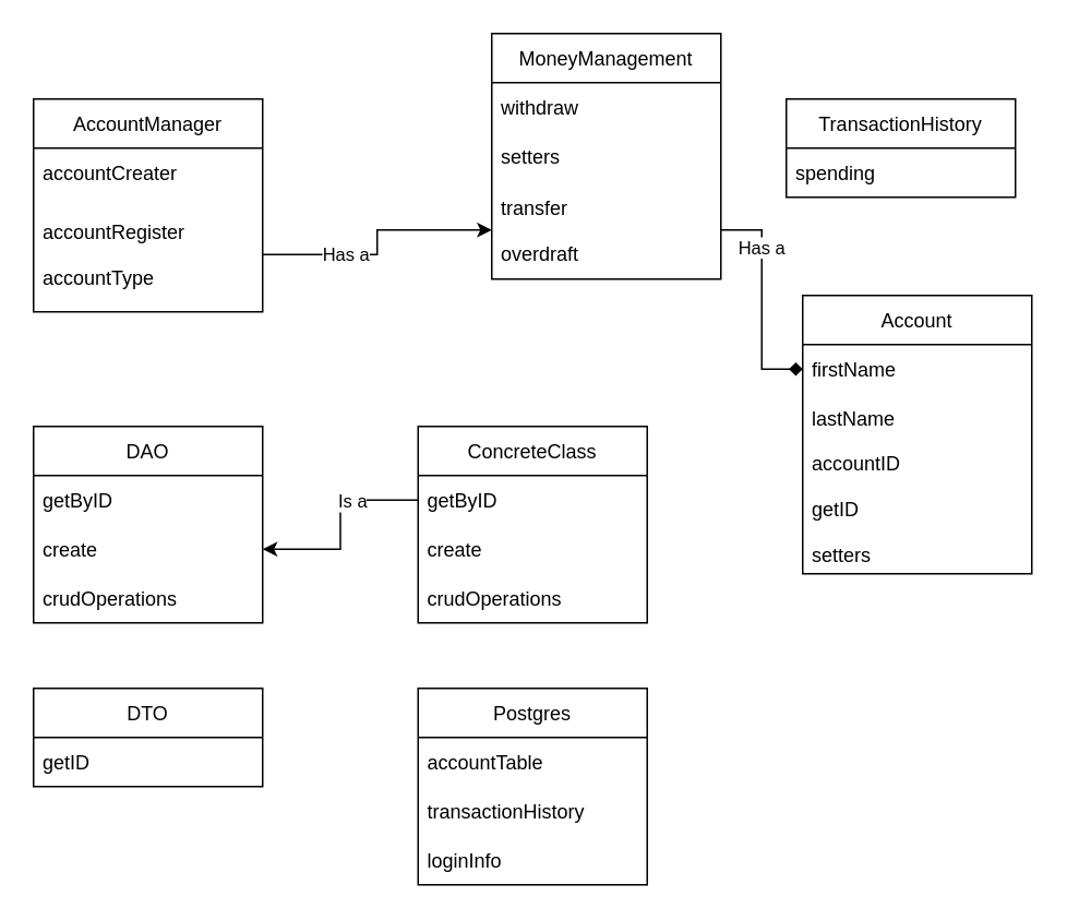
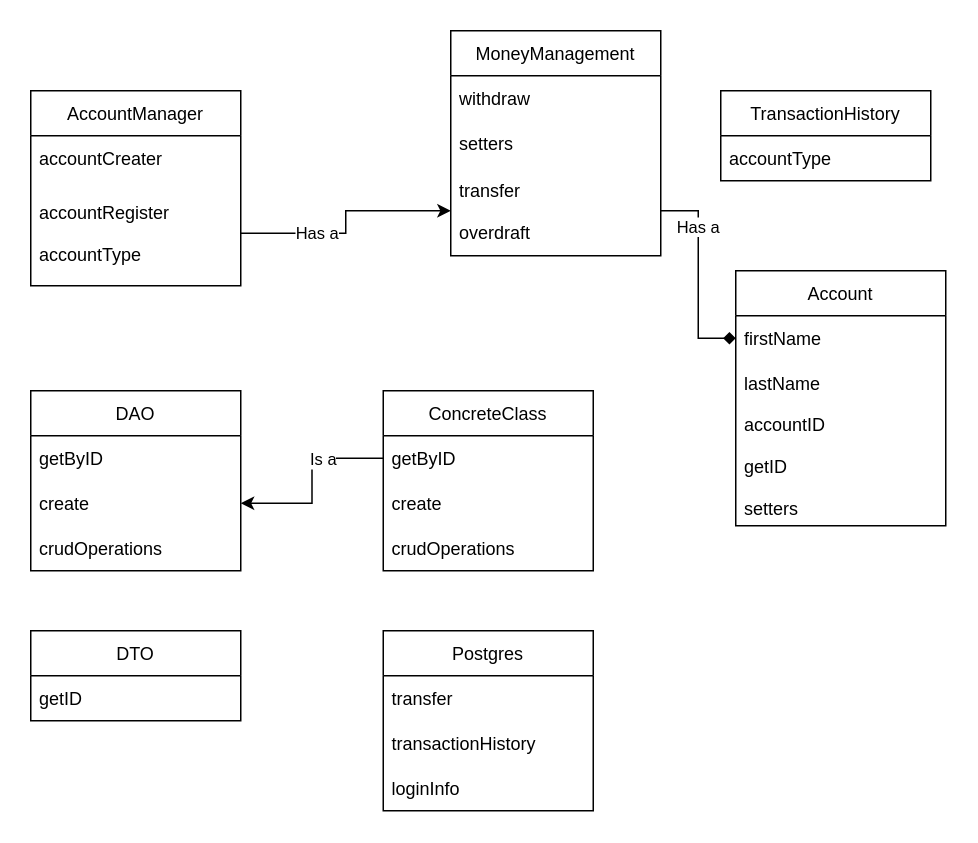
  <mxCell id="0" />
  <mxCell id="1" parent="0" />
  <mxCell id="2" value="AccountManager" style="swimlane;fontStyle=0;childLayout=stackLayout;horizontal=1;startSize=30;horizontalStack=0;resizeParent=1;resizeParentMax=0;resizeLast=0;collapsible=1;marginBottom=0;" vertex="1" parent="1"><mxGeometry x="20" y="60" width="140" height="130" as="geometry" /></mxCell>
  <mxCell id="3" value="accountCreater" style="text;strokeColor=none;fillColor=none;align=left;verticalAlign=middle;spacingLeft=4;spacingRight=4;overflow=hidden;points=[[0,0.5],[1,0.5]];portConstraint=eastwest;rotatable=0;" vertex="1" parent="2"><mxGeometry y="30" width="140" height="30" as="geometry" /></mxCell>
  <mxCell id="4" value="accountRegister&#10;&#10;accountType" style="text;strokeColor=none;fillColor=none;align=left;verticalAlign=middle;spacingLeft=4;spacingRight=4;overflow=hidden;points=[[0,0.5],[1,0.5]];portConstraint=eastwest;rotatable=0;" vertex="1" parent="2"><mxGeometry y="60" width="140" height="70" as="geometry" /></mxCell>
  <mxCell id="5" value="MoneyManagement" style="swimlane;fontStyle=0;childLayout=stackLayout;horizontal=1;startSize=30;horizontalStack=0;resizeParent=1;resizeParentMax=0;resizeLast=0;collapsible=1;marginBottom=0;" vertex="1" parent="1"><mxGeometry x="300" y="20" width="140" height="150" as="geometry" /></mxCell>
  <mxCell id="6" value="withdraw" style="text;strokeColor=none;fillColor=none;align=left;verticalAlign=middle;spacingLeft=4;spacingRight=4;overflow=hidden;points=[[0,0.5],[1,0.5]];portConstraint=eastwest;rotatable=0;" vertex="1" parent="5"><mxGeometry y="30" width="140" height="30" as="geometry" /></mxCell>
  <mxCell id="7" value="setters" style="text;strokeColor=none;fillColor=none;align=left;verticalAlign=middle;spacingLeft=4;spacingRight=4;overflow=hidden;points=[[0,0.5],[1,0.5]];portConstraint=eastwest;rotatable=0;" vertex="1" parent="5"><mxGeometry y="60" width="140" height="30" as="geometry" /></mxCell>
  <mxCell id="8" value="transfer&#10;&#10;overdraft" style="text;strokeColor=none;fillColor=none;align=left;verticalAlign=middle;spacingLeft=4;spacingRight=4;overflow=hidden;points=[[0,0.5],[1,0.5]];portConstraint=eastwest;rotatable=0;" vertex="1" parent="5"><mxGeometry y="90" width="140" height="60" as="geometry" /></mxCell>
  <mxCell id="9" value="TransactionHistory" style="swimlane;fontStyle=0;childLayout=stackLayout;horizontal=1;startSize=30;horizontalStack=0;resizeParent=1;resizeParentMax=0;resizeLast=0;collapsible=1;marginBottom=0;" vertex="1" parent="1"><mxGeometry x="480" y="60" width="140" height="60" as="geometry" /></mxCell>
- <mxCell id="10" value="spending" style="text;strokeColor=none;fillColor=none;align=left;verticalAlign=middle;spacingLeft=4;spacingRight=4;overflow=hidden;points=[[0,0.5],[1,0.5]];portConstraint=eastwest;rotatable=0;" vertex="1" parent="9"><mxGeometry y="30" width="140" height="30" as="geometry" /></mxCell>
+ <mxCell id="10" value="accountType" style="text;strokeColor=none;fillColor=none;align=left;verticalAlign=middle;spacingLeft=4;spacingRight=4;overflow=hidden;points=[[0,0.5],[1,0.5]];portConstraint=eastwest;rotatable=0;" vertex="1" parent="9"><mxGeometry y="30" width="140" height="30" as="geometry" /></mxCell>
  <mxCell id="11" value="" style="edgeStyle=orthogonalEdgeStyle;rounded=0;orthogonalLoop=1;jettySize=auto;html=1;" edge="1" parent="1" source="4" target="8"><mxGeometry relative="1" as="geometry" /></mxCell>
  <mxCell id="12" value="Has a" style="edgeLabel;html=1;align=center;verticalAlign=middle;resizable=0;points=[];" vertex="1" connectable="0" parent="11"><mxGeometry x="-0.35" y="1" relative="1" as="geometry"><mxPoint as="offset" /></mxGeometry></mxCell>
  <mxCell id="13" value="DAO" style="swimlane;fontStyle=0;childLayout=stackLayout;horizontal=1;startSize=30;horizontalStack=0;resizeParent=1;resizeParentMax=0;resizeLast=0;collapsible=1;marginBottom=0;" vertex="1" parent="1"><mxGeometry x="20" y="260" width="140" height="120" as="geometry" /></mxCell>
  <mxCell id="14" value="getByID" style="text;strokeColor=none;fillColor=none;align=left;verticalAlign=middle;spacingLeft=4;spacingRight=4;overflow=hidden;points=[[0,0.5],[1,0.5]];portConstraint=eastwest;rotatable=0;" vertex="1" parent="13"><mxGeometry y="30" width="140" height="30" as="geometry" /></mxCell>
  <mxCell id="15" value="create" style="text;strokeColor=none;fillColor=none;align=left;verticalAlign=middle;spacingLeft=4;spacingRight=4;overflow=hidden;points=[[0,0.5],[1,0.5]];portConstraint=eastwest;rotatable=0;" vertex="1" parent="13"><mxGeometry y="60" width="140" height="30" as="geometry" /></mxCell>
  <mxCell id="16" value="crudOperations" style="text;strokeColor=none;fillColor=none;align=left;verticalAlign=middle;spacingLeft=4;spacingRight=4;overflow=hidden;points=[[0,0.5],[1,0.5]];portConstraint=eastwest;rotatable=0;" vertex="1" parent="13"><mxGeometry y="90" width="140" height="30" as="geometry" /></mxCell>
  <mxCell id="17" value="ConcreteClass" style="swimlane;fontStyle=0;childLayout=stackLayout;horizontal=1;startSize=30;horizontalStack=0;resizeParent=1;resizeParentMax=0;resizeLast=0;collapsible=1;marginBottom=0;" vertex="1" parent="1"><mxGeometry x="255" y="260" width="140" height="120" as="geometry" /></mxCell>
  <mxCell id="18" value="getByID" style="text;strokeColor=none;fillColor=none;align=left;verticalAlign=middle;spacingLeft=4;spacingRight=4;overflow=hidden;points=[[0,0.5],[1,0.5]];portConstraint=eastwest;rotatable=0;" vertex="1" parent="17"><mxGeometry y="30" width="140" height="30" as="geometry" /></mxCell>
  <mxCell id="19" value="create" style="text;strokeColor=none;fillColor=none;align=left;verticalAlign=middle;spacingLeft=4;spacingRight=4;overflow=hidden;points=[[0,0.5],[1,0.5]];portConstraint=eastwest;rotatable=0;" vertex="1" parent="17"><mxGeometry y="60" width="140" height="30" as="geometry" /></mxCell>
  <mxCell id="20" value="crudOperations" style="text;strokeColor=none;fillColor=none;align=left;verticalAlign=middle;spacingLeft=4;spacingRight=4;overflow=hidden;points=[[0,0.5],[1,0.5]];portConstraint=eastwest;rotatable=0;" vertex="1" parent="17"><mxGeometry y="90" width="140" height="30" as="geometry" /></mxCell>
  <mxCell id="21" value="" style="edgeStyle=orthogonalEdgeStyle;rounded=0;orthogonalLoop=1;jettySize=auto;html=1;" edge="1" parent="1" source="18" target="15"><mxGeometry relative="1" as="geometry" /></mxCell>
  <mxCell id="22" value="Is a" style="edgeLabel;html=1;align=center;verticalAlign=middle;resizable=0;points=[];" vertex="1" connectable="0" parent="21"><mxGeometry x="-0.344" relative="1" as="geometry"><mxPoint as="offset" /></mxGeometry></mxCell>
  <mxCell id="23" value="DTO" style="swimlane;fontStyle=0;childLayout=stackLayout;horizontal=1;startSize=30;horizontalStack=0;resizeParent=1;resizeParentMax=0;resizeLast=0;collapsible=1;marginBottom=0;" vertex="1" parent="1"><mxGeometry x="20" y="420" width="140" height="60" as="geometry" /></mxCell>
  <mxCell id="24" value="getID" style="text;strokeColor=none;fillColor=none;align=left;verticalAlign=middle;spacingLeft=4;spacingRight=4;overflow=hidden;points=[[0,0.5],[1,0.5]];portConstraint=eastwest;rotatable=0;" vertex="1" parent="23"><mxGeometry y="30" width="140" height="30" as="geometry" /></mxCell>
  <mxCell id="25" value="Account" style="swimlane;fontStyle=0;childLayout=stackLayout;horizontal=1;startSize=30;horizontalStack=0;resizeParent=1;resizeParentMax=0;resizeLast=0;collapsible=1;marginBottom=0;" vertex="1" parent="1"><mxGeometry x="490" y="180" width="140" height="170" as="geometry" /></mxCell>
  <mxCell id="26" value="firstName" style="text;strokeColor=none;fillColor=none;align=left;verticalAlign=middle;spacingLeft=4;spacingRight=4;overflow=hidden;points=[[0,0.5],[1,0.5]];portConstraint=eastwest;rotatable=0;" vertex="1" parent="25"><mxGeometry y="30" width="140" height="30" as="geometry" /></mxCell>
  <mxCell id="27" value="lastName" style="text;strokeColor=none;fillColor=none;align=left;verticalAlign=middle;spacingLeft=4;spacingRight=4;overflow=hidden;points=[[0,0.5],[1,0.5]];portConstraint=eastwest;rotatable=0;" vertex="1" parent="25"><mxGeometry y="60" width="140" height="30" as="geometry" /></mxCell>
  <mxCell id="28" value="accountID&#10;&#10;getID&#10;&#10;setters" style="text;strokeColor=none;fillColor=none;align=left;verticalAlign=middle;spacingLeft=4;spacingRight=4;overflow=hidden;points=[[0,0.5],[1,0.5]];portConstraint=eastwest;rotatable=0;" vertex="1" parent="25"><mxGeometry y="90" width="140" height="80" as="geometry" /></mxCell>
  <mxCell id="29" value="" style="edgeStyle=orthogonalEdgeStyle;rounded=0;orthogonalLoop=1;jettySize=auto;html=1;endArrow=diamond;" edge="1" parent="1" source="8" target="26"><mxGeometry relative="1" as="geometry" /></mxCell>
  <mxCell id="30" value="Has a" style="edgeLabel;html=1;align=center;verticalAlign=middle;resizable=0;points=[];" vertex="1" connectable="0" parent="29"><mxGeometry x="-0.486" y="-1" relative="1" as="geometry"><mxPoint as="offset" /></mxGeometry></mxCell>
  <mxCell id="31" value="Postgres" style="swimlane;fontStyle=0;childLayout=stackLayout;horizontal=1;startSize=30;horizontalStack=0;resizeParent=1;resizeParentMax=0;resizeLast=0;collapsible=1;marginBottom=0;" vertex="1" parent="1"><mxGeometry x="255" y="420" width="140" height="120" as="geometry" /></mxCell>
- <mxCell id="32" value="accountTable" style="text;strokeColor=none;fillColor=none;align=left;verticalAlign=middle;spacingLeft=4;spacingRight=4;overflow=hidden;points=[[0,0.5],[1,0.5]];portConstraint=eastwest;rotatable=0;" vertex="1" parent="31"><mxGeometry y="30" width="140" height="30" as="geometry" /></mxCell>
+ <mxCell id="32" value="transfer" style="text;strokeColor=none;fillColor=none;align=left;verticalAlign=middle;spacingLeft=4;spacingRight=4;overflow=hidden;points=[[0,0.5],[1,0.5]];portConstraint=eastwest;rotatable=0;" vertex="1" parent="31"><mxGeometry y="30" width="140" height="30" as="geometry" /></mxCell>
  <mxCell id="33" value="transactionHistory" style="text;strokeColor=none;fillColor=none;align=left;verticalAlign=middle;spacingLeft=4;spacingRight=4;overflow=hidden;points=[[0,0.5],[1,0.5]];portConstraint=eastwest;rotatable=0;" vertex="1" parent="31"><mxGeometry y="60" width="140" height="30" as="geometry" /></mxCell>
  <mxCell id="34" value="loginInfo" style="text;strokeColor=none;fillColor=none;align=left;verticalAlign=middle;spacingLeft=4;spacingRight=4;overflow=hidden;points=[[0,0.5],[1,0.5]];portConstraint=eastwest;rotatable=0;" vertex="1" parent="31"><mxGeometry y="90" width="140" height="30" as="geometry" /></mxCell>
